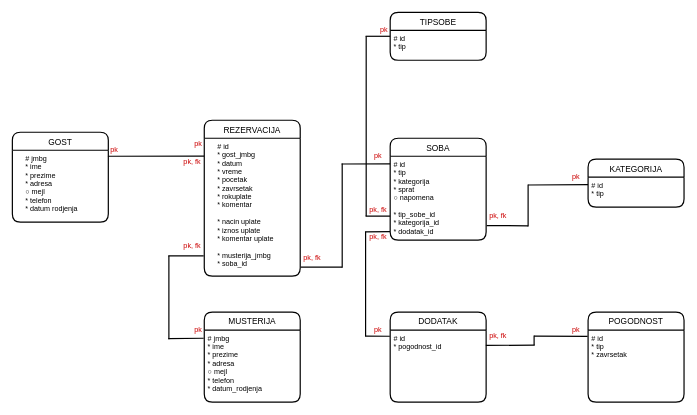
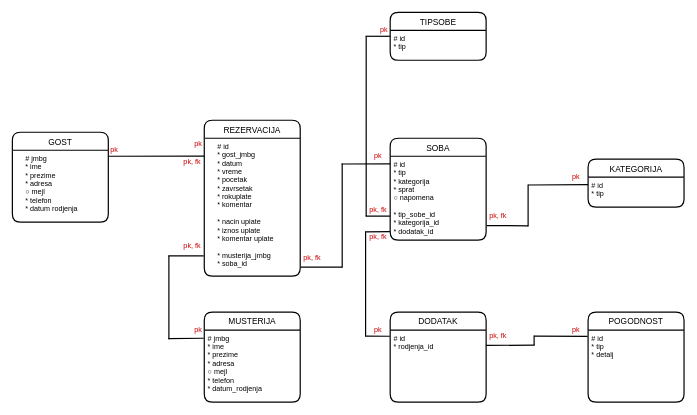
  <mxCell id="0" />
  <mxCell id="1" parent="0" />
  <mxCell id="2" value="SOBA" style="swimlane;childLayout=stackLayout;horizontal=1;startSize=30;horizontalStack=0;rounded=1;fontSize=14;fontStyle=0;strokeWidth=2;resizeParent=0;resizeLast=1;shadow=0;dashed=0;align=center;fillColor=none;fontColor=#000000;" parent="1" vertex="1"><mxGeometry x="650" y="230" width="160" height="170" as="geometry" /></mxCell>
  <mxCell id="3" value="# id&#10;* tip&#10;* kategorija&#10;* sprat&#10;○ napomena&#10;&#10;* tip_sobe_id&#10;* kategorija_id&#10;* dodatak_id&#10;" style="align=left;strokeColor=none;fillColor=none;spacingLeft=4;fontSize=12;verticalAlign=top;resizable=0;rotatable=0;part=1;" parent="2" vertex="1"><mxGeometry y="30" width="160" height="140" as="geometry" /></mxCell>
  <mxCell id="4" value="TIPSOBE" style="swimlane;childLayout=stackLayout;horizontal=1;startSize=30;horizontalStack=0;rounded=1;fontSize=14;fontStyle=0;strokeWidth=2;resizeParent=0;resizeLast=1;shadow=0;dashed=0;align=center;fillColor=none;fontColor=#000000;" parent="1" vertex="1"><mxGeometry x="650" y="20" width="160" height="80" as="geometry" /></mxCell>
  <mxCell id="5" value="# id&#10;* tip&#10;" style="align=left;strokeColor=none;fillColor=none;spacingLeft=4;fontSize=12;verticalAlign=top;resizable=0;rotatable=0;part=1;" parent="4" vertex="1"><mxGeometry y="30" width="160" height="50" as="geometry" /></mxCell>
  <mxCell id="6" value="KATEGORIJA" style="swimlane;childLayout=stackLayout;horizontal=1;startSize=30;horizontalStack=0;rounded=1;fontSize=14;fontStyle=0;strokeWidth=2;resizeParent=0;resizeLast=1;shadow=0;dashed=0;align=center;fillColor=none;fontColor=#000000;" parent="1" vertex="1"><mxGeometry x="980" y="265" width="160" height="80" as="geometry" /></mxCell>
  <mxCell id="7" value="# id&#10;* tip&#10;" style="align=left;strokeColor=none;fillColor=none;spacingLeft=4;fontSize=12;verticalAlign=top;resizable=0;rotatable=0;part=1;" parent="6" vertex="1"><mxGeometry y="30" width="160" height="50" as="geometry" /></mxCell>
  <mxCell id="8" value="DODATAK" style="swimlane;childLayout=stackLayout;horizontal=1;startSize=30;horizontalStack=0;rounded=1;fontSize=14;fontStyle=0;strokeWidth=2;resizeParent=0;resizeLast=1;shadow=0;dashed=0;align=center;fillColor=none;fontColor=#000000;" parent="1" vertex="1"><mxGeometry x="650" y="520" width="160" height="150" as="geometry" /></mxCell>
- <mxCell id="9" value="# id&#10;* pogodnost_id&#10;" style="align=left;strokeColor=none;fillColor=none;spacingLeft=4;fontSize=12;verticalAlign=top;resizable=0;rotatable=0;part=1;" parent="8" vertex="1"><mxGeometry y="30" width="160" height="120" as="geometry" /></mxCell>
+ <mxCell id="9" value="# id&#10;* rodjenja_id&#10;" style="align=left;strokeColor=none;fillColor=none;spacingLeft=4;fontSize=12;verticalAlign=top;resizable=0;rotatable=0;part=1;" parent="8" vertex="1"><mxGeometry y="30" width="160" height="120" as="geometry" /></mxCell>
  <mxCell id="10" value="POGODNOST" style="swimlane;childLayout=stackLayout;horizontal=1;startSize=30;horizontalStack=0;rounded=1;fontSize=14;fontStyle=0;strokeWidth=2;resizeParent=0;resizeLast=1;shadow=0;dashed=0;align=center;fillColor=none;fontColor=#000000;" parent="1" vertex="1"><mxGeometry x="980" y="520" width="160" height="150" as="geometry" /></mxCell>
- <mxCell id="11" value="# id&#10;* tip&#10;* zavrsetak&#10;&#10;" style="align=left;strokeColor=none;fillColor=none;spacingLeft=4;fontSize=12;verticalAlign=top;resizable=0;rotatable=0;part=1;" parent="10" vertex="1"><mxGeometry y="30" width="160" height="120" as="geometry" /></mxCell>
+ <mxCell id="11" value="# id&#10;* tip&#10;* detalj&#10;&#10;" style="align=left;strokeColor=none;fillColor=none;spacingLeft=4;fontSize=12;verticalAlign=top;resizable=0;rotatable=0;part=1;" parent="10" vertex="1"><mxGeometry y="30" width="160" height="120" as="geometry" /></mxCell>
  <mxCell id="12" value="REZERVACIJA" style="swimlane;childLayout=stackLayout;horizontal=1;startSize=30;horizontalStack=0;rounded=1;fontSize=14;fontStyle=0;strokeWidth=2;resizeParent=0;resizeLast=1;shadow=0;dashed=0;align=center;fillColor=none;fontColor=#000000;" parent="1" vertex="1"><mxGeometry x="340" y="200" width="160" height="260" as="geometry" /></mxCell>
  <mxCell id="13" value="# id&#10;* gost_jmbg&#10;* datum&#10;* vreme&#10;* pocetak&#10;* zavrsetak&#10;* rokuplate&#10;* komentar &#10;&#10;* nacin uplate&#10;* iznos uplate&#10;* komentar uplate&#10;&#10;* musterija_jmbg&#10;* soba_id&#10;&#10;&#10;" style="align=left;strokeColor=none;fillColor=none;spacingLeft=20;fontSize=12;verticalAlign=top;resizable=0;rotatable=0;part=1;" parent="12" vertex="1"><mxGeometry y="30" width="160" height="230" as="geometry" /></mxCell>
  <mxCell id="14" value="MUSTERIJA" style="swimlane;childLayout=stackLayout;horizontal=1;startSize=30;horizontalStack=0;rounded=1;fontSize=14;fontStyle=0;strokeWidth=2;resizeParent=0;resizeLast=1;shadow=0;dashed=0;align=center;fillColor=none;fontColor=#000000;" parent="1" vertex="1"><mxGeometry x="340" y="520" width="160" height="150" as="geometry" /></mxCell>
  <mxCell id="15" value="# jmbg&#10;* ime&#10;* prezime&#10;* adresa&#10;○ mejl&#10;* telefon&#10;* datum_rodjenja" style="align=left;strokeColor=none;fillColor=none;spacingLeft=4;fontSize=12;verticalAlign=top;resizable=0;rotatable=0;part=1;" parent="14" vertex="1"><mxGeometry y="30" width="160" height="120" as="geometry" /></mxCell>
  <mxCell id="16" value="pk" style="text;html=1;strokeColor=none;fillColor=none;align=center;verticalAlign=middle;whiteSpace=wrap;rounded=0;fontColor=#CC0000;" vertex="1" parent="1"><mxGeometry x="170" width="40" height="20" as="geometry" y="240" /></mxCell>
  <mxCell id="17" value="" style="endArrow=none;html=1;strokeWidth=2;fontColor=#CC0000;exitX=0.996;exitY=0.084;exitDx=0;exitDy=0;exitPerimeter=0;entryX=-0.002;entryY=0.129;entryDx=0;entryDy=0;entryPerimeter=0;" edge="1" parent="1" source="30" target="13"><mxGeometry width="50" height="50" relative="1" as="geometry"><mxPoint x="220" y="290" as="sourcePoint" /><mxPoint x="337" y="256" as="targetPoint" /></mxGeometry></mxCell>
  <mxCell id="18" value="pk" style="text;html=1;strokeColor=none;fillColor=none;align=center;verticalAlign=middle;whiteSpace=wrap;rounded=0;fontColor=#CC0000;" vertex="1" parent="1"><mxGeometry x="310" y="230" width="40" height="20" as="geometry" /></mxCell>
  <mxCell id="19" value="pk, fk" style="text;html=1;strokeColor=none;fillColor=none;align=center;verticalAlign=middle;whiteSpace=wrap;rounded=0;fontColor=#CC0000;" vertex="1" parent="1"><mxGeometry x="300" y="260" width="40" height="20" as="geometry" /></mxCell>
  <mxCell id="20" value="" style="endArrow=none;html=1;strokeWidth=2;fontColor=#CC0000;" edge="1" parent="1"><mxGeometry width="50" height="50" relative="1" as="geometry"><mxPoint x="280" y="426" as="sourcePoint" /><mxPoint x="339" y="426" as="targetPoint" /></mxGeometry></mxCell>
  <mxCell id="21" value="" style="endArrow=none;html=1;strokeWidth=2;fontColor=#CC0000;" edge="1" parent="1"><mxGeometry width="50" height="50" relative="1" as="geometry"><mxPoint x="281" y="565" as="sourcePoint" /><mxPoint x="281" y="426" as="targetPoint" /></mxGeometry></mxCell>
  <mxCell id="22" value="" style="endArrow=none;html=1;strokeWidth=2;fontColor=#CC0000;entryX=-0.006;entryY=0.113;entryDx=0;entryDy=0;entryPerimeter=0;" edge="1" parent="1" target="15"><mxGeometry width="50" height="50" relative="1" as="geometry"><mxPoint x="280" y="564" as="sourcePoint" /><mxPoint x="320" y="580" as="targetPoint" /></mxGeometry></mxCell>
  <mxCell id="23" value="pk" style="text;html=1;strokeColor=none;fillColor=none;align=center;verticalAlign=middle;whiteSpace=wrap;rounded=0;fontColor=#CC0000;" vertex="1" parent="1"><mxGeometry x="310" y="540" width="40" height="20" as="geometry" /></mxCell>
  <mxCell id="24" value="pk, fk" style="text;html=1;strokeColor=none;fillColor=none;align=center;verticalAlign=middle;whiteSpace=wrap;rounded=0;fontColor=#CC0000;" vertex="1" parent="1"><mxGeometry x="300" y="400" width="40" height="20" as="geometry" /></mxCell>
  <mxCell id="25" value="" style="endArrow=none;html=1;strokeWidth=2;fontColor=#CC0000;entryX=1.006;entryY=0.935;entryDx=0;entryDy=0;entryPerimeter=0;" edge="1" parent="1" target="13"><mxGeometry width="50" height="50" relative="1" as="geometry"><mxPoint x="570" y="445" as="sourcePoint" /><mxPoint x="339" y="426" as="targetPoint" /></mxGeometry></mxCell>
  <mxCell id="26" value="" style="endArrow=none;html=1;strokeWidth=2;fontColor=#CC0000;" edge="1" parent="1"><mxGeometry width="50" height="50" relative="1" as="geometry"><mxPoint x="570" y="272" as="sourcePoint" /><mxPoint x="570" y="446" as="targetPoint" /></mxGeometry></mxCell>
  <mxCell id="27" value="" style="endArrow=none;html=1;strokeWidth=2;fontColor=#CC0000;entryX=0;entryY=0.092;entryDx=0;entryDy=0;entryPerimeter=0;" edge="1" parent="1" target="3"><mxGeometry width="50" height="50" relative="1" as="geometry"><mxPoint x="569" y="273" as="sourcePoint" /><mxPoint x="640" y="354.563" as="targetPoint" /></mxGeometry></mxCell>
  <mxCell id="28" value="pk" style="text;html=1;strokeColor=none;fillColor=none;align=center;verticalAlign=middle;whiteSpace=wrap;rounded=0;fontColor=#CC0000;" vertex="1" parent="1"><mxGeometry x="610" y="250" width="40" height="20" as="geometry" /></mxCell>
  <mxCell id="29" value="GOST" style="swimlane;childLayout=stackLayout;horizontal=1;startSize=30;horizontalStack=0;rounded=1;fontSize=14;fontStyle=0;strokeWidth=2;resizeParent=0;resizeLast=1;shadow=0;dashed=0;align=center;fillColor=none;fontColor=#000000;swimlaneLine=1;flipV=0;flipH=0;direction=east;" parent="1" vertex="1"><mxGeometry x="20" y="220" width="160" height="150" as="geometry" /></mxCell>
  <mxCell id="30" value="# jmbg&#10;* ime&#10;* prezime&#10;* adresa&#10;○ mejl&#10;* telefon&#10;* datum rodjenja&#10;" style="align=left;strokeColor=none;fillColor=none;spacingLeft=20;fontSize=12;verticalAlign=top;resizable=0;rotatable=0;part=1;fontStyle=0" parent="29" vertex="1"><mxGeometry y="30" width="160" height="120" as="geometry" /></mxCell>
  <mxCell id="31" value="pk, fk" style="text;html=1;strokeColor=none;fillColor=none;align=center;verticalAlign=middle;whiteSpace=wrap;rounded=0;fontColor=#CC0000;" vertex="1" parent="1"><mxGeometry x="500" y="420" width="40" height="20" as="geometry" /></mxCell>
  <mxCell id="32" value="" style="endArrow=none;html=1;strokeWidth=2;fontColor=#CC0000;entryX=0;entryY=0.714;entryDx=0;entryDy=0;entryPerimeter=0;" edge="1" parent="1" target="3"><mxGeometry width="50" height="50" relative="1" as="geometry"><mxPoint x="609" y="360" as="sourcePoint" /><mxPoint x="650" y="272.88" as="targetPoint" /></mxGeometry></mxCell>
  <mxCell id="33" value="" style="endArrow=none;html=1;strokeWidth=2;fontColor=#CC0000;" edge="1" parent="1"><mxGeometry width="50" height="50" relative="1" as="geometry"><mxPoint x="610" y="360" as="sourcePoint" /><mxPoint x="610" y="60" as="targetPoint" /></mxGeometry></mxCell>
  <mxCell id="34" value="" style="endArrow=none;html=1;strokeWidth=2;fontColor=#CC0000;exitX=0;exitY=0.2;exitDx=0;exitDy=0;exitPerimeter=0;" edge="1" parent="1" source="5"><mxGeometry width="50" height="50" relative="1" as="geometry"><mxPoint x="720" y="170" as="sourcePoint" /><mxPoint x="609" y="60" as="targetPoint" /></mxGeometry></mxCell>
  <mxCell id="35" value="" style="endArrow=none;html=1;strokeWidth=2;fontColor=#CC0000;exitX=1.006;exitY=0.826;exitDx=0;exitDy=0;exitPerimeter=0;" edge="1" parent="1" source="3"><mxGeometry width="50" height="50" relative="1" as="geometry"><mxPoint x="609" y="360" as="sourcePoint" /><mxPoint x="880" y="376" as="targetPoint" /></mxGeometry></mxCell>
  <mxCell id="36" value="" style="endArrow=none;html=1;strokeWidth=2;fontColor=#CC0000;" edge="1" parent="1"><mxGeometry width="50" height="50" relative="1" as="geometry"><mxPoint x="880" y="307" as="sourcePoint" /><mxPoint x="880" y="377" as="targetPoint" /></mxGeometry></mxCell>
  <mxCell id="37" value="" style="endArrow=none;html=1;strokeWidth=2;fontColor=#CC0000;entryX=0;entryY=0.25;entryDx=0;entryDy=0;" edge="1" parent="1" target="7"><mxGeometry width="50" height="50" relative="1" as="geometry"><mxPoint x="880" y="308" as="sourcePoint" /><mxPoint x="880" y="376" as="targetPoint" /></mxGeometry></mxCell>
  <mxCell id="38" value="" style="endArrow=none;html=1;strokeWidth=2;fontColor=#CC0000;entryX=-0.002;entryY=0.898;entryDx=0;entryDy=0;entryPerimeter=0;" edge="1" parent="1" target="3"><mxGeometry width="50" height="50" relative="1" as="geometry"><mxPoint x="608" y="386" as="sourcePoint" /><mxPoint x="650" y="359.96" as="targetPoint" /></mxGeometry></mxCell>
  <mxCell id="39" value="" style="endArrow=none;html=1;strokeWidth=2;fontColor=#CC0000;" edge="1" parent="1"><mxGeometry width="50" height="50" relative="1" as="geometry"><mxPoint x="609" y="386" as="sourcePoint" /><mxPoint x="609" y="560" as="targetPoint" /></mxGeometry></mxCell>
  <mxCell id="40" value="" style="endArrow=none;html=1;strokeWidth=2;fontColor=#CC0000;exitX=-0.003;exitY=0.085;exitDx=0;exitDy=0;exitPerimeter=0;" edge="1" parent="1" source="9"><mxGeometry width="50" height="50" relative="1" as="geometry"><mxPoint x="609" y="386" as="sourcePoint" /><mxPoint x="608" y="560" as="targetPoint" /></mxGeometry></mxCell>
  <mxCell id="41" value="" style="endArrow=none;html=1;strokeWidth=2;fontColor=#CC0000;exitX=0.997;exitY=0.212;exitDx=0;exitDy=0;exitPerimeter=0;" edge="1" parent="1" source="9"><mxGeometry width="50" height="50" relative="1" as="geometry"><mxPoint x="649.52" y="560.2" as="sourcePoint" /><mxPoint x="891" y="575" as="targetPoint" /></mxGeometry></mxCell>
  <mxCell id="42" value="" style="endArrow=none;html=1;strokeWidth=2;fontColor=#CC0000;" edge="1" parent="1"><mxGeometry width="50" height="50" relative="1" as="geometry"><mxPoint x="890" y="559" as="sourcePoint" /><mxPoint x="890" y="575" as="targetPoint" /></mxGeometry></mxCell>
  <mxCell id="43" value="" style="endArrow=none;html=1;strokeWidth=2;fontColor=#CC0000;entryX=-0.005;entryY=0.086;entryDx=0;entryDy=0;entryPerimeter=0;" edge="1" parent="1" target="11"><mxGeometry width="50" height="50" relative="1" as="geometry"><mxPoint x="890" y="560" as="sourcePoint" /><mxPoint x="890" y="575" as="targetPoint" /></mxGeometry></mxCell>
  <mxCell id="44" value="pk" style="text;html=1;strokeColor=none;fillColor=none;align=center;verticalAlign=middle;whiteSpace=wrap;rounded=0;fontColor=#CC0000;" vertex="1" parent="1"><mxGeometry x="620" y="40" width="40" height="20" as="geometry" /></mxCell>
  <mxCell id="45" value="pk, fk" style="text;html=1;strokeColor=none;fillColor=none;align=center;verticalAlign=middle;whiteSpace=wrap;rounded=0;fontColor=#CC0000;" vertex="1" parent="1"><mxGeometry x="610" y="340" width="40" height="20" as="geometry" /></mxCell>
  <mxCell id="46" value="pk, fk" style="text;html=1;strokeColor=none;fillColor=none;align=center;verticalAlign=middle;whiteSpace=wrap;rounded=0;fontColor=#CC0000;" vertex="1" parent="1"><mxGeometry x="810" y="350" width="40" height="20" as="geometry" /></mxCell>
  <mxCell id="47" value="pk, fk" style="text;html=1;strokeColor=none;fillColor=none;align=center;verticalAlign=middle;whiteSpace=wrap;rounded=0;fontColor=#CC0000;" vertex="1" parent="1"><mxGeometry x="610" y="385" width="40" height="20" as="geometry" /></mxCell>
  <mxCell id="48" value="pk" style="text;html=1;strokeColor=none;fillColor=none;align=center;verticalAlign=middle;whiteSpace=wrap;rounded=0;fontColor=#CC0000;" vertex="1" parent="1"><mxGeometry x="940" y="285" width="40" height="20" as="geometry" /></mxCell>
  <mxCell id="49" value="pk, fk" style="text;html=1;strokeColor=none;fillColor=none;align=center;verticalAlign=middle;whiteSpace=wrap;rounded=0;fontColor=#CC0000;" vertex="1" parent="1"><mxGeometry x="810" y="550" width="40" height="20" as="geometry" /></mxCell>
  <mxCell id="50" value="pk" style="text;html=1;strokeColor=none;fillColor=none;align=center;verticalAlign=middle;whiteSpace=wrap;rounded=0;fontColor=#CC0000;" vertex="1" parent="1"><mxGeometry x="940" y="540" width="40" height="20" as="geometry" /></mxCell>
  <mxCell id="51" value="pk" style="text;html=1;strokeColor=none;fillColor=none;align=center;verticalAlign=middle;whiteSpace=wrap;rounded=0;fontColor=#CC0000;" vertex="1" parent="1"><mxGeometry x="610" y="540" width="40" height="20" as="geometry" /></mxCell>
